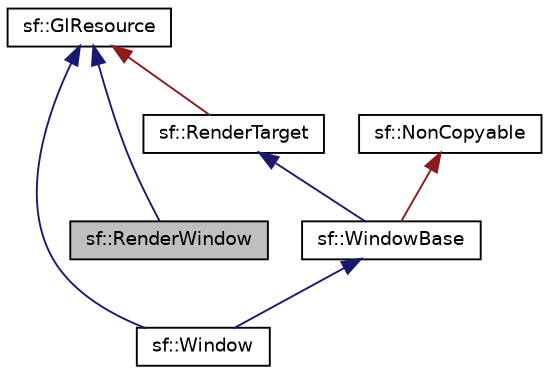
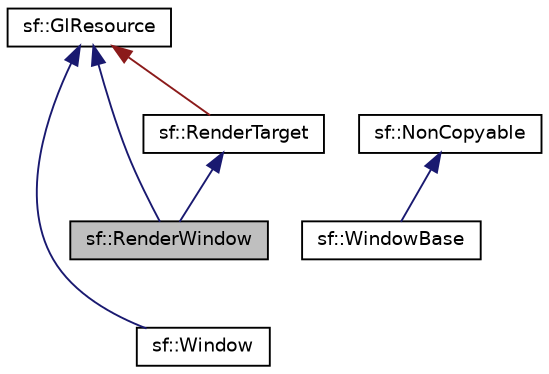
  digraph {
    node [color=black fillcolor=white fontname=Helvetica fontsize=10 shape=record style=filled]
    edge [color=midnightblue dir=back fontname=Helvetica fontsize=10 labelfontname=Helvetica labelfontsize=10 style=solid]
    n1 [fillcolor=grey75 fontcolor=black height=0.2 label="sf::RenderWindow" width=0.4]
    n2 [height=0.2 label="sf::Window" width=0.4]
    n3 [height=0.2 label="sf::WindowBase" width=0.4]
    n4 [height=0.2 label="sf::NonCopyable" width=0.4]
    n5 [height=0.2 label="sf::RenderTarget" width=0.4]
    n6 [height=0.2 label="sf::GlResource" width=0.4]
-   n3 -> n2
-   n4 -> n3 [color=firebrick4]
-   n5 -> n3
+   n4 -> n3
+   n5 -> n1
    n6 -> n1
    n6 -> n2
    n6 -> n5 [color=firebrick4]
  }
